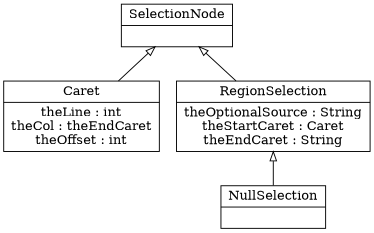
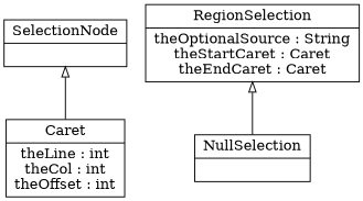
  digraph {
    rankdir=BT
    node [shape=record]
    edge [arrowhead=onormal]
    n1 [label="{SelectionNode|}"]
-   n2 [label="{Caret|theLine : int\ntheCol : theEndCaret\ntheOffset : int}"]
+   n2 [label="{Caret|theLine : int\ntheCol : int\ntheOffset : int}"]
    n3 [label="{NullSelection|}"]
-   n4 [label="{RegionSelection|theOptionalSource : String\ntheStartCaret : Caret\ntheEndCaret : String}"]
+   n4 [label="{RegionSelection|theOptionalSource : String\ntheStartCaret : Caret\ntheEndCaret : Caret}"]
    n2 -> n1
    n3 -> n4
-   n4 -> n1
  }
